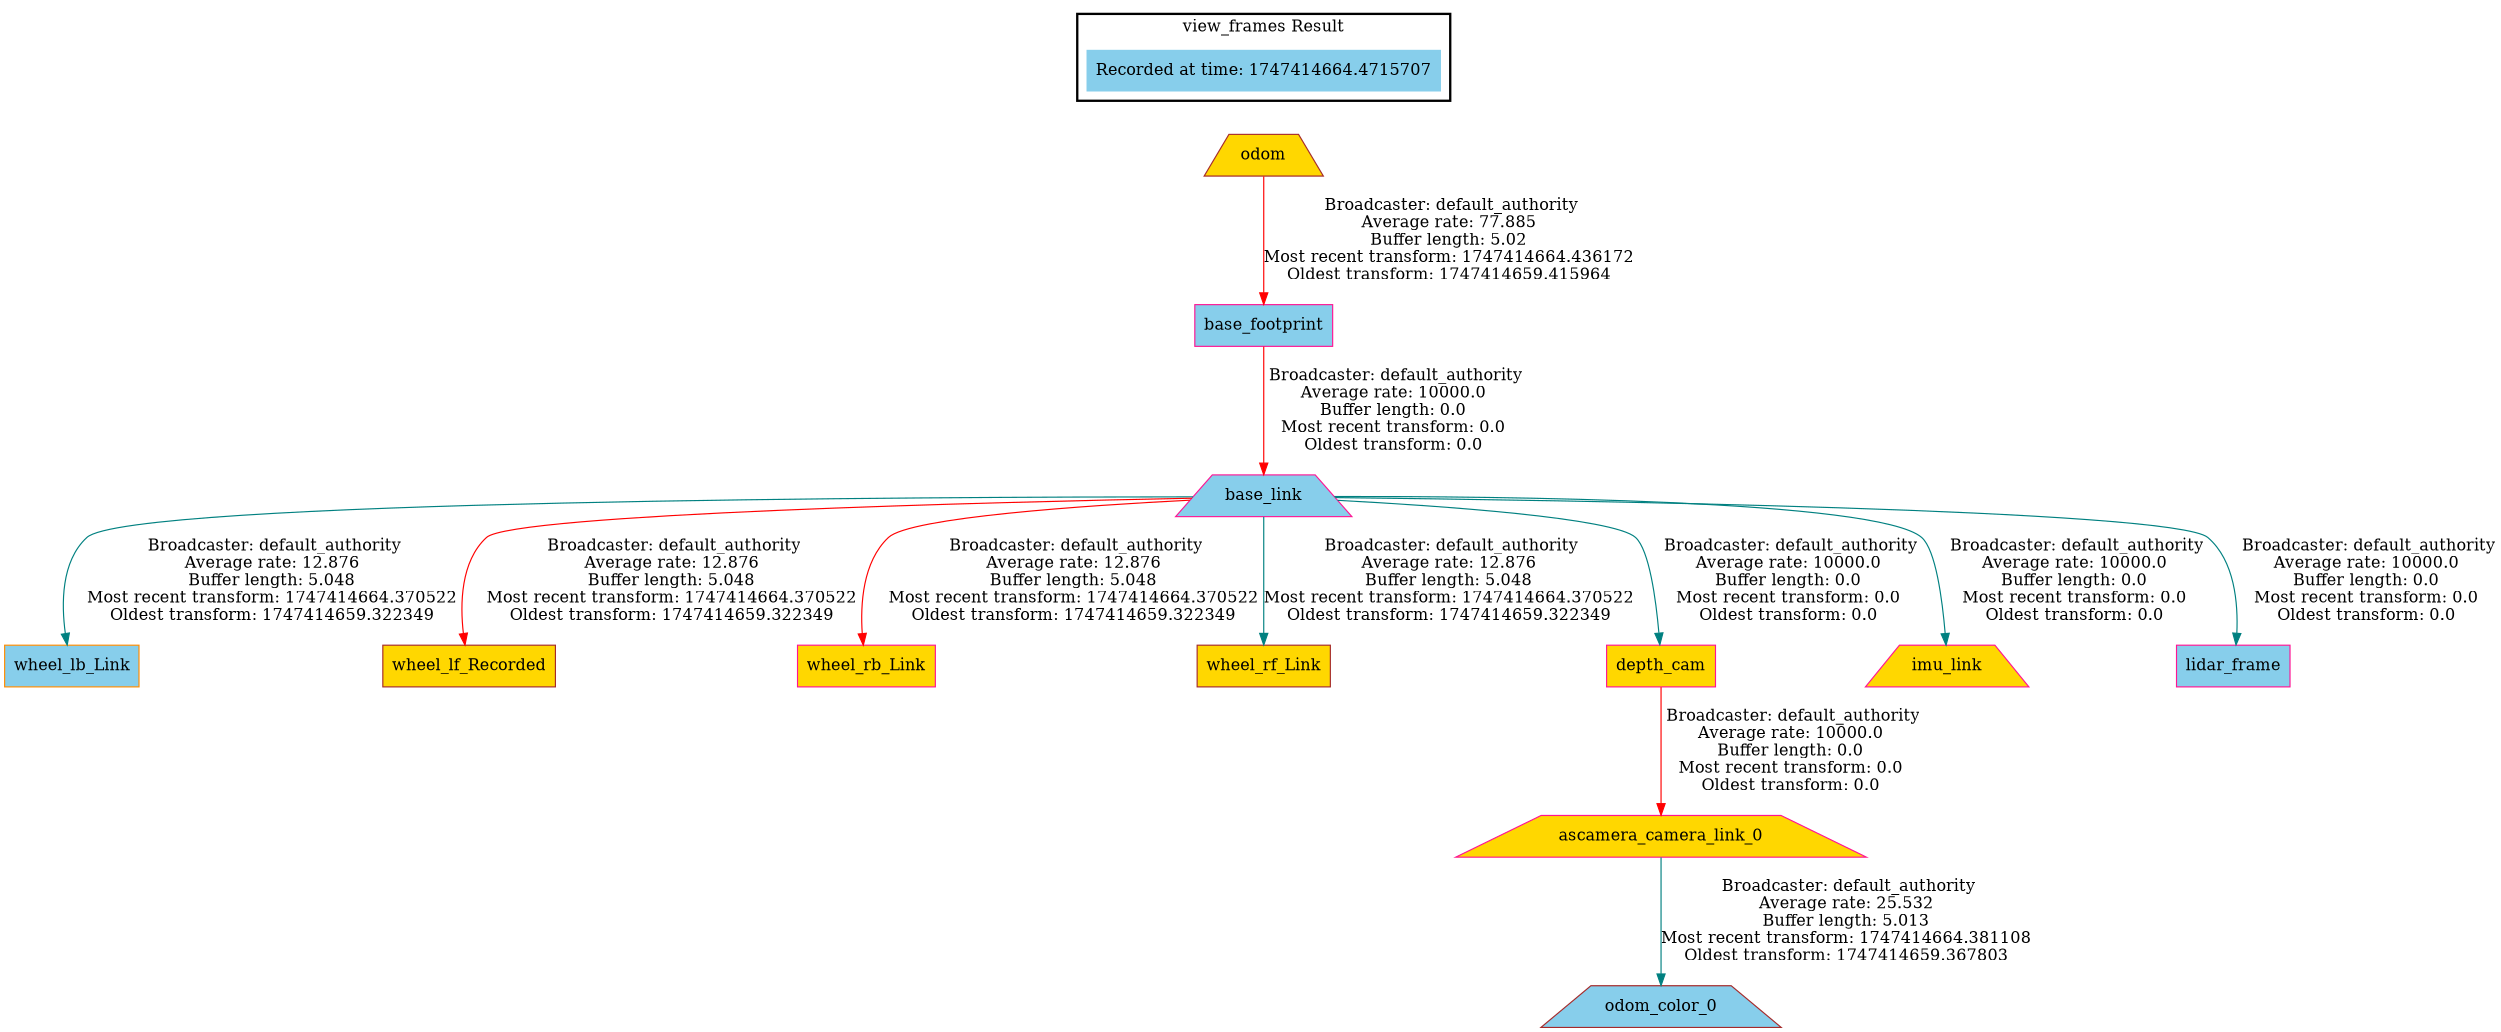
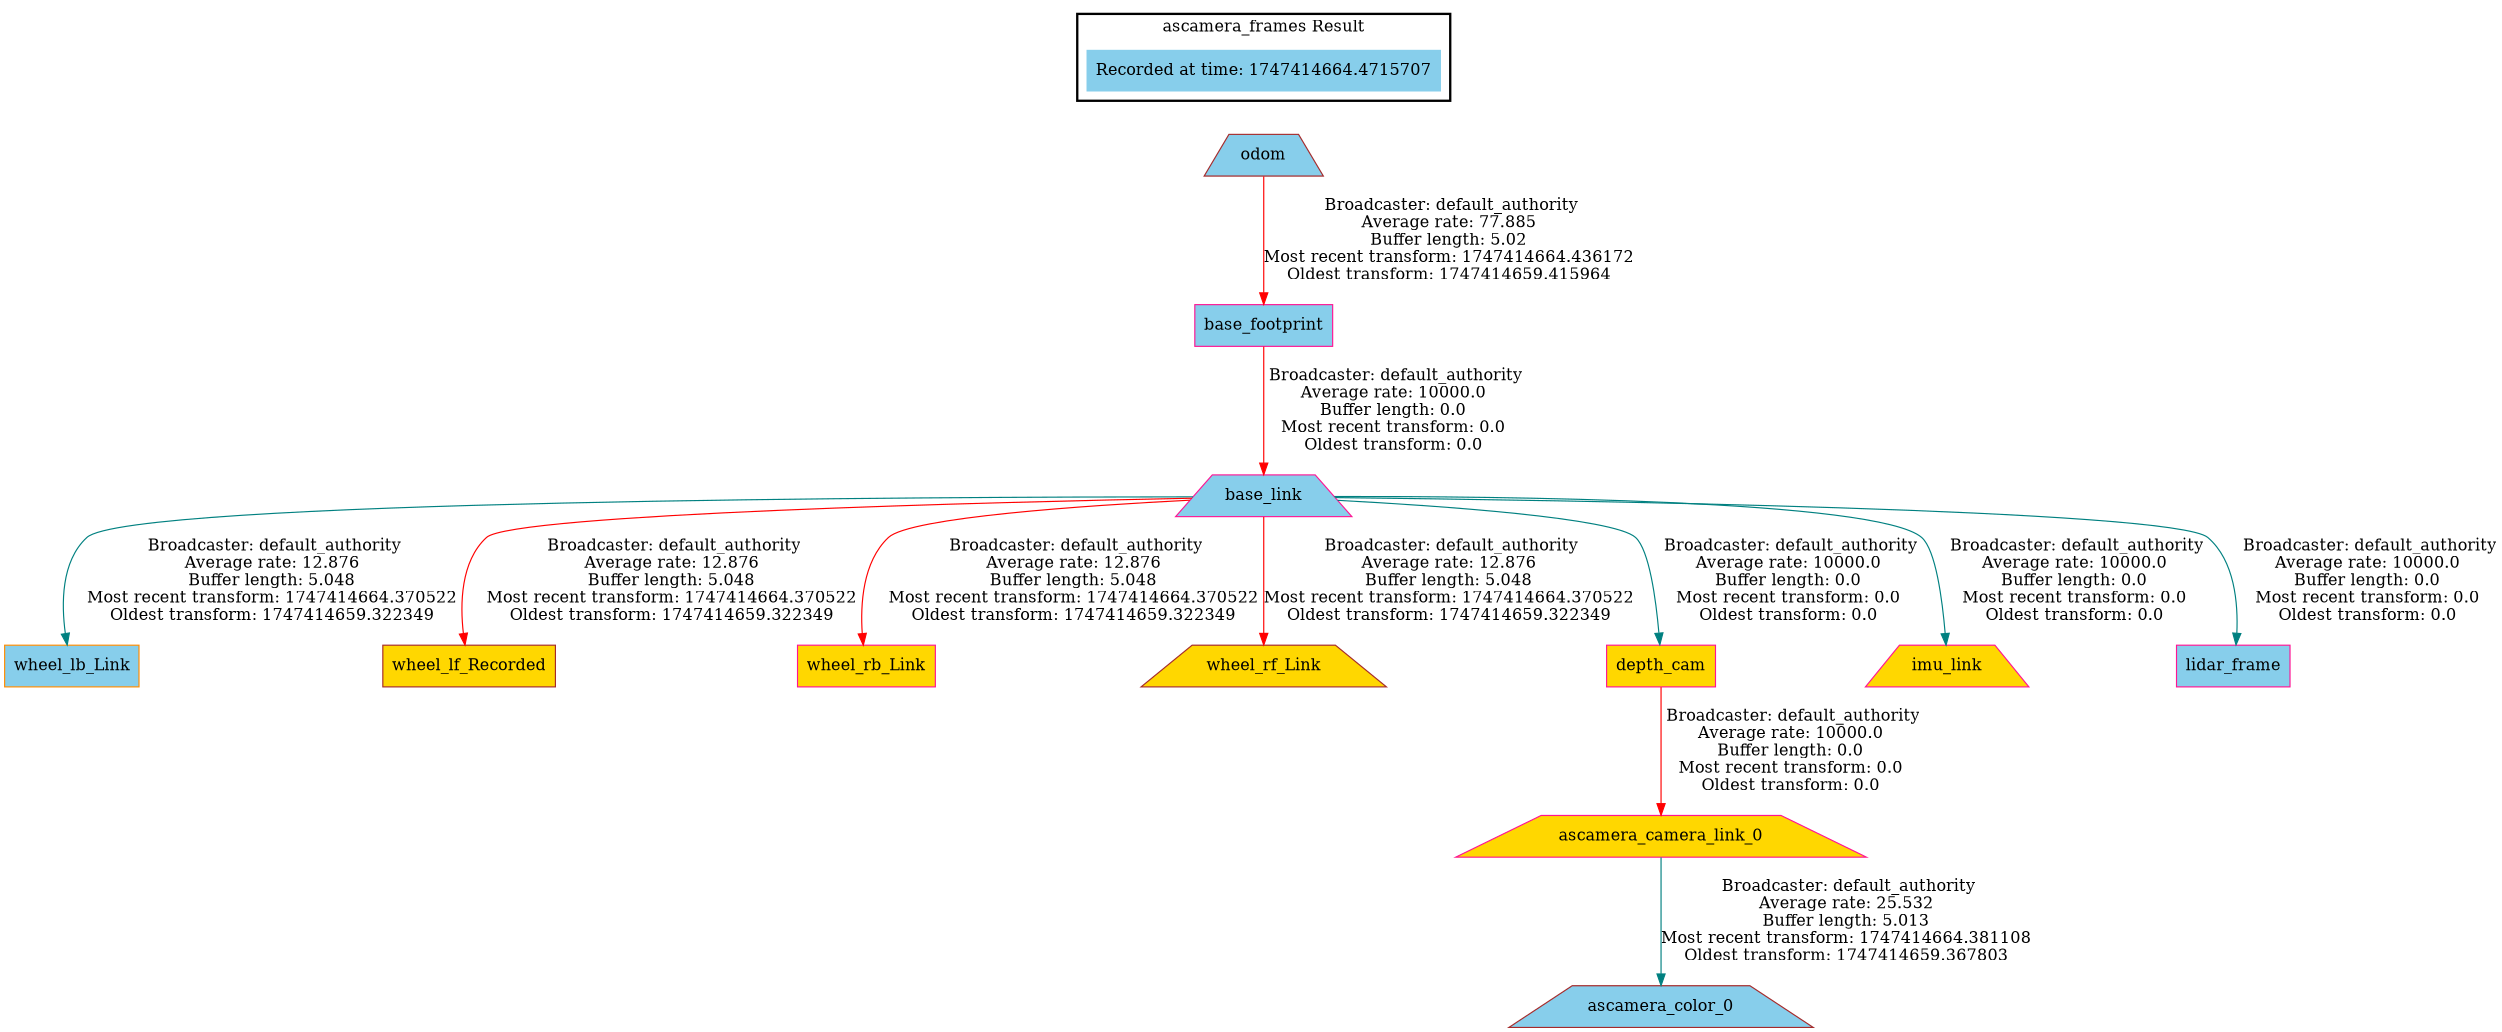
  digraph {
    node [color=deeppink fillcolor=gold shape=trapezium style=filled]
    edge [color=teal]
    "Recorded at time: 1747414664.4715707" [color=brown fillcolor=skyblue shape=plaintext]
-   odom [color=brown]
+   odom [color=brown fillcolor=skyblue]
    base_link [fillcolor=skyblue]
    wheel_lb_Link [color=darkorange fillcolor=skyblue shape=box]
    n5 [color=brown label=wheel_lf_Recorded shape=box]
    wheel_rb_Link [shape=box]
-   wheel_rf_Link [color=brown shape=box]
+   wheel_rf_Link [color=brown]
    depth_cam [shape=box]
    imu_link
    lidar_frame [fillcolor=skyblue shape=box]
    ascamera_camera_link_0
    base_footprint [fillcolor=skyblue shape=box]
-   ascamera_color_0 [color=brown fillcolor=skyblue label=odom_color_0]
+   ascamera_color_0 [color=brown fillcolor=skyblue]
    subgraph cluster_1 {
      color=black
-     label="view_frames Result"
+     label="ascamera_frames Result"
      style=bold
      "Recorded at time: 1747414664.4715707"
    }
    "Recorded at time: 1747414664.4715707" -> odom [style=invis color=""]
    odom -> base_footprint [color=red label=" Broadcaster: default_authority\nAverage rate: 77.885\nBuffer length: 5.02\nMost recent transform: 1747414664.436172\nOldest transform: 1747414659.415964\n"]
    base_link -> wheel_lb_Link [label=" Broadcaster: default_authority\nAverage rate: 12.876\nBuffer length: 5.048\nMost recent transform: 1747414664.370522\nOldest transform: 1747414659.322349\n"]
    base_link -> n5 [color=red label=" Broadcaster: default_authority\nAverage rate: 12.876\nBuffer length: 5.048\nMost recent transform: 1747414664.370522\nOldest transform: 1747414659.322349\n"]
    base_link -> wheel_rb_Link [color=red label=" Broadcaster: default_authority\nAverage rate: 12.876\nBuffer length: 5.048\nMost recent transform: 1747414664.370522\nOldest transform: 1747414659.322349\n"]
-   base_link -> wheel_rf_Link [label=" Broadcaster: default_authority\nAverage rate: 12.876\nBuffer length: 5.048\nMost recent transform: 1747414664.370522\nOldest transform: 1747414659.322349\n"]
+   base_link -> wheel_rf_Link [color=red label=" Broadcaster: default_authority\nAverage rate: 12.876\nBuffer length: 5.048\nMost recent transform: 1747414664.370522\nOldest transform: 1747414659.322349\n"]
    base_link -> depth_cam [label=" Broadcaster: default_authority\nAverage rate: 10000.0\nBuffer length: 0.0\nMost recent transform: 0.0\nOldest transform: 0.0\n"]
    base_link -> imu_link [label=" Broadcaster: default_authority\nAverage rate: 10000.0\nBuffer length: 0.0\nMost recent transform: 0.0\nOldest transform: 0.0\n"]
    base_link -> lidar_frame [label=" Broadcaster: default_authority\nAverage rate: 10000.0\nBuffer length: 0.0\nMost recent transform: 0.0\nOldest transform: 0.0\n"]
    depth_cam -> ascamera_camera_link_0 [color=red label=" Broadcaster: default_authority\nAverage rate: 10000.0\nBuffer length: 0.0\nMost recent transform: 0.0\nOldest transform: 0.0\n"]
    ascamera_camera_link_0 -> ascamera_color_0 [label=" Broadcaster: default_authority\nAverage rate: 25.532\nBuffer length: 5.013\nMost recent transform: 1747414664.381108\nOldest transform: 1747414659.367803\n"]
    base_footprint -> base_link [color=red label=" Broadcaster: default_authority\nAverage rate: 10000.0\nBuffer length: 0.0\nMost recent transform: 0.0\nOldest transform: 0.0\n"]
  }
